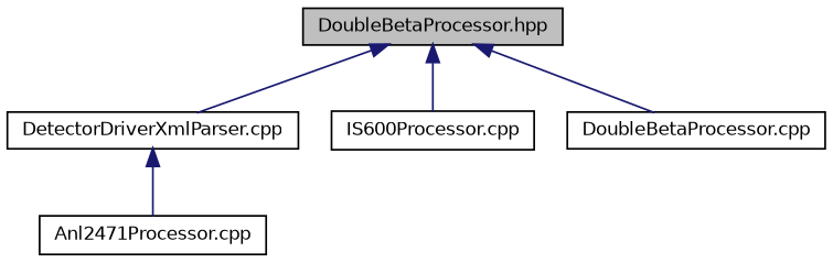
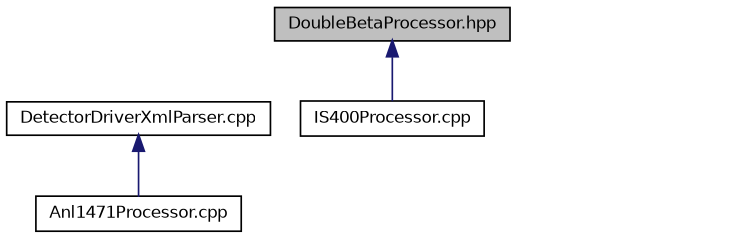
  digraph {
    node [color=black fillcolor=white fontname=Helvetica fontsize=10 shape=record style=filled]
    edge [color=midnightblue dir=back fontname=Helvetica fontsize=10 labelfontname=Helvetica labelfontsize=10 style=solid]
    n1 [fillcolor=grey75 fontcolor=black height=0.2 label="DoubleBetaProcessor.hpp" width=0.4]
    n2 [height=0.2 label="DetectorDriverXmlParser.cpp" width=0.4]
-   n3 [height=0.2 label="IS600Processor.cpp" width=0.4]
-   n4 [height=0.2 label="DoubleBetaProcessor.cpp" width=0.4]
-   n5 [height=0.2 label="Anl2471Processor.cpp" width=0.4]
-   n1 -> n2
+   n3 [height=0.2 label="IS400Processor.cpp" width=0.4]
+   n5 [height=0.2 label="Anl1471Processor.cpp" width=0.4]
    n1 -> n3
-   n1 -> n4
    n2 -> n5
  }
